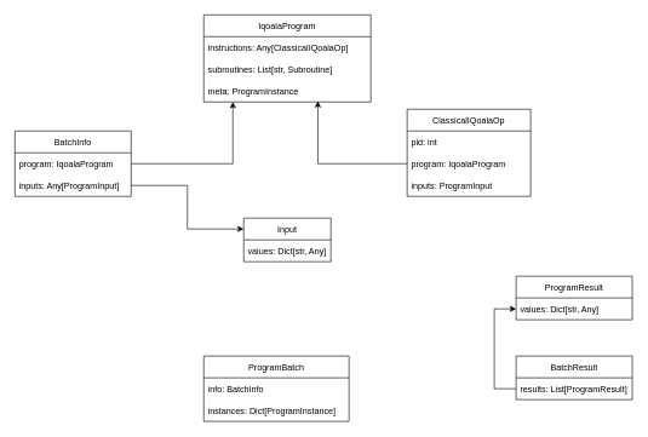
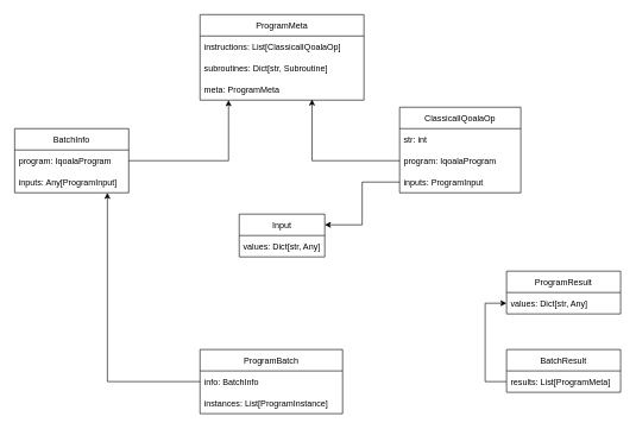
  <mxCell id="0" />
  <mxCell id="1" parent="0" />
- <mxCell id="2" value="IqoalaProgram" style="swimlane;fontStyle=0;childLayout=stackLayout;horizontal=1;startSize=30;horizontalStack=0;resizeParent=1;resizeParentMax=0;resizeLast=0;collapsible=1;marginBottom=0;" parent="1" vertex="1"><mxGeometry x="280" y="20" width="230" height="120" as="geometry"><mxRectangle x="350" y="350" width="60" height="30" as="alternateBounds" /></mxGeometry></mxCell>
- <mxCell id="3" value="instructions: Any[ClassicalIQoalaOp]" style="text;strokeColor=none;fillColor=none;align=left;verticalAlign=middle;spacingLeft=4;spacingRight=4;overflow=hidden;points=[[0,0.5],[1,0.5]];portConstraint=eastwest;rotatable=0;" parent="2" vertex="1"><mxGeometry y="30" width="230" height="30" as="geometry" /></mxCell>
- <mxCell id="4" value="subroutines: List[str, Subroutine]" style="text;strokeColor=none;fillColor=none;align=left;verticalAlign=middle;spacingLeft=4;spacingRight=4;overflow=hidden;points=[[0,0.5],[1,0.5]];portConstraint=eastwest;rotatable=0;" parent="2" vertex="1"><mxGeometry y="60" width="230" height="30" as="geometry" /></mxCell>
- <mxCell id="5" value="meta: ProgramInstance" style="text;strokeColor=none;fillColor=none;align=left;verticalAlign=middle;spacingLeft=4;spacingRight=4;overflow=hidden;points=[[0,0.5],[1,0.5]];portConstraint=eastwest;rotatable=0;" parent="2" vertex="1"><mxGeometry y="90" width="230" height="30" as="geometry" /></mxCell>
+ <mxCell id="2" value="ProgramMeta" style="swimlane;fontStyle=0;childLayout=stackLayout;horizontal=1;startSize=30;horizontalStack=0;resizeParent=1;resizeParentMax=0;resizeLast=0;collapsible=1;marginBottom=0;" parent="1" vertex="1"><mxGeometry x="280" y="20" width="230" height="120" as="geometry"><mxRectangle x="350" y="350" width="60" height="30" as="alternateBounds" /></mxGeometry></mxCell>
+ <mxCell id="3" value="instructions: List[ClassicalIQoalaOp]" style="text;strokeColor=none;fillColor=none;align=left;verticalAlign=middle;spacingLeft=4;spacingRight=4;overflow=hidden;points=[[0,0.5],[1,0.5]];portConstraint=eastwest;rotatable=0;" parent="2" vertex="1"><mxGeometry y="30" width="230" height="30" as="geometry" /></mxCell>
+ <mxCell id="4" value="subroutines: Dict[str, Subroutine]" style="text;strokeColor=none;fillColor=none;align=left;verticalAlign=middle;spacingLeft=4;spacingRight=4;overflow=hidden;points=[[0,0.5],[1,0.5]];portConstraint=eastwest;rotatable=0;" parent="2" vertex="1"><mxGeometry y="60" width="230" height="30" as="geometry" /></mxCell>
+ <mxCell id="5" value="meta: ProgramMeta" style="text;strokeColor=none;fillColor=none;align=left;verticalAlign=middle;spacingLeft=4;spacingRight=4;overflow=hidden;points=[[0,0.5],[1,0.5]];portConstraint=eastwest;rotatable=0;" parent="2" vertex="1"><mxGeometry y="90" width="230" height="30" as="geometry" /></mxCell>
  <mxCell id="6" value="BatchInfo" style="swimlane;fontStyle=0;childLayout=stackLayout;horizontal=1;startSize=30;horizontalStack=0;resizeParent=1;resizeParentMax=0;resizeLast=0;collapsible=1;marginBottom=0;" parent="1" vertex="1"><mxGeometry y="180" width="160" height="90" as="geometry" x="20" /></mxCell>
  <mxCell id="7" value="program: IqoalaProgram" style="text;strokeColor=none;fillColor=none;align=left;verticalAlign=middle;spacingLeft=4;spacingRight=4;overflow=hidden;points=[[0,0.5],[1,0.5]];portConstraint=eastwest;rotatable=0;" parent="6" vertex="1"><mxGeometry y="30" width="160" height="30" as="geometry" /></mxCell>
  <mxCell id="8" value="inputs: Any[ProgramInput]" style="text;strokeColor=none;fillColor=none;align=left;verticalAlign=middle;spacingLeft=4;spacingRight=4;overflow=hidden;points=[[0,0.5],[1,0.5]];portConstraint=eastwest;rotatable=0;" parent="6" vertex="1"><mxGeometry y="60" width="160" height="30" as="geometry" /></mxCell>
  <mxCell id="9" value="ClassicalIQoalaOp" style="swimlane;fontStyle=0;childLayout=stackLayout;horizontal=1;startSize=30;horizontalStack=0;resizeParent=1;resizeParentMax=0;resizeLast=0;collapsible=1;marginBottom=0;" parent="1" vertex="1"><mxGeometry x="560" y="150" width="170" height="120" as="geometry"><mxRectangle x="350" y="350" width="60" height="30" as="alternateBounds" /></mxGeometry></mxCell>
- <mxCell id="10" value="pid: int" style="text;strokeColor=none;fillColor=none;align=left;verticalAlign=middle;spacingLeft=4;spacingRight=4;overflow=hidden;points=[[0,0.5],[1,0.5]];portConstraint=eastwest;rotatable=0;" parent="9" vertex="1"><mxGeometry y="30" width="170" height="30" as="geometry" /></mxCell>
+ <mxCell id="10" value="str: int" style="text;strokeColor=none;fillColor=none;align=left;verticalAlign=middle;spacingLeft=4;spacingRight=4;overflow=hidden;points=[[0,0.5],[1,0.5]];portConstraint=eastwest;rotatable=0;" parent="9" vertex="1"><mxGeometry y="30" width="170" height="30" as="geometry" /></mxCell>
  <mxCell id="11" value="program: IqoalaProgram" style="text;strokeColor=none;fillColor=none;align=left;verticalAlign=middle;spacingLeft=4;spacingRight=4;overflow=hidden;points=[[0,0.5],[1,0.5]];portConstraint=eastwest;rotatable=0;" parent="9" vertex="1"><mxGeometry y="60" width="170" height="30" as="geometry" /></mxCell>
  <mxCell id="12" value="inputs: ProgramInput" style="text;strokeColor=none;fillColor=none;align=left;verticalAlign=middle;spacingLeft=4;spacingRight=4;overflow=hidden;points=[[0,0.5],[1,0.5]];portConstraint=eastwest;rotatable=0;" parent="9" vertex="1"><mxGeometry y="90" width="170" height="30" as="geometry" /></mxCell>
  <mxCell id="13" value="ProgramBatch" style="swimlane;fontStyle=0;childLayout=stackLayout;horizontal=1;startSize=30;horizontalStack=0;resizeParent=1;resizeParentMax=0;resizeLast=0;collapsible=1;marginBottom=0;" parent="1" vertex="1"><mxGeometry x="280" y="490" width="200" height="90" as="geometry"><mxRectangle x="350" y="350" width="60" height="30" as="alternateBounds" /></mxGeometry></mxCell>
  <mxCell id="14" value="info: BatchInfo" style="text;strokeColor=none;fillColor=none;align=left;verticalAlign=middle;spacingLeft=4;spacingRight=4;overflow=hidden;points=[[0,0.5],[1,0.5]];portConstraint=eastwest;rotatable=0;" parent="13" vertex="1"><mxGeometry y="30" width="200" height="30" as="geometry" /></mxCell>
- <mxCell id="15" value="instances: Dict[ProgramInstance]" style="text;strokeColor=none;fillColor=none;align=left;verticalAlign=middle;spacingLeft=4;spacingRight=4;overflow=hidden;points=[[0,0.5],[1,0.5]];portConstraint=eastwest;rotatable=0;" parent="13" vertex="1"><mxGeometry y="60" width="200" height="30" as="geometry" /></mxCell>
+ <mxCell id="15" value="instances: List[ProgramInstance]" style="text;strokeColor=none;fillColor=none;align=left;verticalAlign=middle;spacingLeft=4;spacingRight=4;overflow=hidden;points=[[0,0.5],[1,0.5]];portConstraint=eastwest;rotatable=0;" parent="13" vertex="1"><mxGeometry y="60" width="200" height="30" as="geometry" /></mxCell>
  <mxCell id="16" style="edgeStyle=orthogonalEdgeStyle;rounded=0;html=1;exitX=0;exitY=0.5;exitDx=0;exitDy=0;entryX=0.683;entryY=0.967;entryDx=0;entryDy=0;entryPerimeter=0;startArrow=none;startFill=0;" parent="1" source="11" target="5" edge="1"><mxGeometry relative="1" as="geometry" /></mxCell>
  <mxCell id="17" style="edgeStyle=orthogonalEdgeStyle;rounded=0;html=1;exitX=1;exitY=0.5;exitDx=0;exitDy=0;entryX=0.174;entryY=1;entryDx=0;entryDy=0;entryPerimeter=0;startArrow=none;startFill=0;" parent="1" source="7" target="5" edge="1"><mxGeometry relative="1" as="geometry" /></mxCell>
+ <mxCell id="18" style="edgeStyle=orthogonalEdgeStyle;rounded=0;html=1;exitX=0;exitY=0.5;exitDx=0;exitDy=0;entryX=0.813;entryY=1;entryDx=0;entryDy=0;entryPerimeter=0;startArrow=none;startFill=0;" parent="1" source="14" target="8" edge="1"><mxGeometry relative="1" as="geometry" /></mxCell>
  <mxCell id="19" value="ProgramResult" style="swimlane;fontStyle=0;childLayout=stackLayout;horizontal=1;startSize=30;horizontalStack=0;resizeParent=1;resizeParentMax=0;resizeLast=0;collapsible=1;marginBottom=0;" parent="1" vertex="1"><mxGeometry x="710" y="380" width="160" height="60" as="geometry"><mxRectangle x="350" y="350" width="60" height="30" as="alternateBounds" /></mxGeometry></mxCell>
  <mxCell id="20" value="values: Dict[str, Any]" style="text;strokeColor=none;fillColor=none;align=left;verticalAlign=middle;spacingLeft=4;spacingRight=4;overflow=hidden;points=[[0,0.5],[1,0.5]];portConstraint=eastwest;rotatable=0;" parent="19" vertex="1"><mxGeometry y="30" width="160" height="30" as="geometry" /></mxCell>
  <mxCell id="21" value="Input" style="swimlane;fontStyle=0;childLayout=stackLayout;horizontal=1;startSize=30;horizontalStack=0;resizeParent=1;resizeParentMax=0;resizeLast=0;collapsible=1;marginBottom=0;" parent="1" vertex="1"><mxGeometry x="335" y="300" width="120" height="60" as="geometry"><mxRectangle x="350" y="350" width="60" height="30" as="alternateBounds" /></mxGeometry></mxCell>
  <mxCell id="22" value="values: Dict[str, Any]" style="text;strokeColor=none;fillColor=none;align=left;verticalAlign=middle;spacingLeft=4;spacingRight=4;overflow=hidden;points=[[0,0.5],[1,0.5]];portConstraint=eastwest;rotatable=0;" parent="21" vertex="1"><mxGeometry y="30" width="120" height="30" as="geometry" /></mxCell>
- <mxCell id="23" style="edgeStyle=orthogonalEdgeStyle;rounded=0;html=1;exitX=1;exitY=0.5;exitDx=0;exitDy=0;entryX=0;entryY=0.25;entryDx=0;entryDy=0;startArrow=none;startFill=0;" parent="1" source="8" target="21" edge="1"><mxGeometry relative="1" as="geometry" /></mxCell>
+ <mxCell id="24" style="edgeStyle=orthogonalEdgeStyle;rounded=0;html=1;exitX=0;exitY=0.5;exitDx=0;exitDy=0;entryX=1;entryY=0.25;entryDx=0;entryDy=0;startArrow=none;startFill=0;" parent="1" source="12" target="21" edge="1"><mxGeometry relative="1" as="geometry" /></mxCell>
  <mxCell id="25" value="BatchResult" style="swimlane;fontStyle=0;childLayout=stackLayout;horizontal=1;startSize=30;horizontalStack=0;resizeParent=1;resizeParentMax=0;resizeLast=0;collapsible=1;marginBottom=0;" parent="1" vertex="1"><mxGeometry x="710" y="490" width="160" height="60" as="geometry"><mxRectangle x="350" y="350" width="60" height="30" as="alternateBounds" /></mxGeometry></mxCell>
- <mxCell id="26" value="results: List[ProgramResult]" style="text;strokeColor=none;fillColor=none;align=left;verticalAlign=middle;spacingLeft=4;spacingRight=4;overflow=hidden;points=[[0,0.5],[1,0.5]];portConstraint=eastwest;rotatable=0;" parent="25" vertex="1"><mxGeometry y="30" width="160" height="30" as="geometry" /></mxCell>
+ <mxCell id="26" value="results: List[ProgramMeta]" style="text;strokeColor=none;fillColor=none;align=left;verticalAlign=middle;spacingLeft=4;spacingRight=4;overflow=hidden;points=[[0,0.5],[1,0.5]];portConstraint=eastwest;rotatable=0;" parent="25" vertex="1"><mxGeometry y="30" width="160" height="30" as="geometry" /></mxCell>
  <mxCell id="27" style="edgeStyle=orthogonalEdgeStyle;rounded=0;html=1;exitX=0;exitY=0.5;exitDx=0;exitDy=0;startArrow=none;startFill=0;entryX=0;entryY=0.5;entryDx=0;entryDy=0;" parent="1" source="26" target="20" edge="1"><mxGeometry relative="1" as="geometry"><mxPoint x="670" y="410" as="targetPoint" /><Array as="points"><mxPoint x="680" y="535" /><mxPoint x="680" y="425" /></Array></mxGeometry></mxCell>
